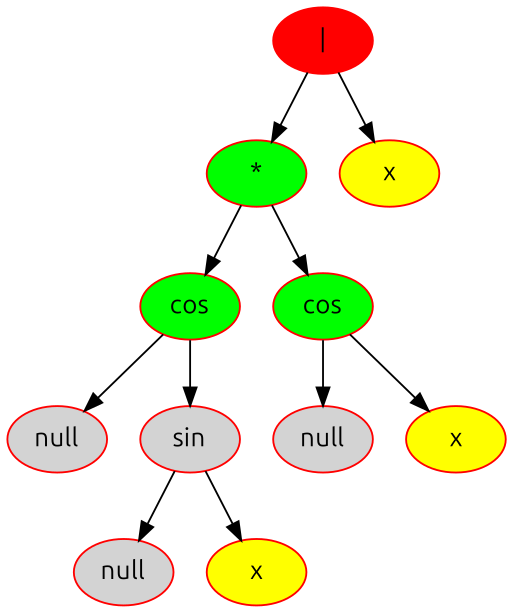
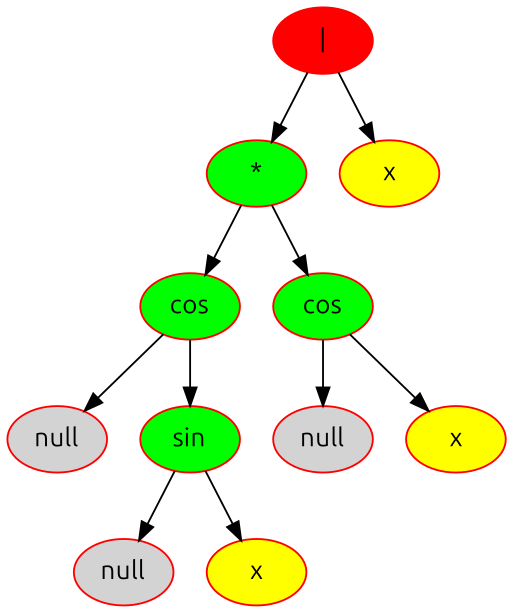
  digraph {
    fontname=Ubuntu
    node [color=red fillcolor=green fontsize=14 style=filled fontname=Ubuntu]
    edge [fontname=Ubuntu]
    n1 [fillcolor=red label="|"]
    n2 [label="*"]
    n3 [fillcolor=yellow label=x]
    n4 [label=cos]
    n5 [label=cos]
    n6 [fillcolor=lightgrey label=null]
-   n7 [fillcolor=lightgrey label=sin]
+   n7 [label=sin]
    n8 [fillcolor=lightgrey label=null]
    n9 [fillcolor=yellow label=x]
    n10 [fillcolor=lightgrey label=null]
    n11 [fillcolor=yellow label=x]
    n1 -> n2
    n1 -> n3
    n2 -> n4
    n2 -> n5
    n4 -> n6
    n4 -> n7
    n5 -> n10
    n5 -> n11
    n7 -> n8
    n7 -> n9
  }
